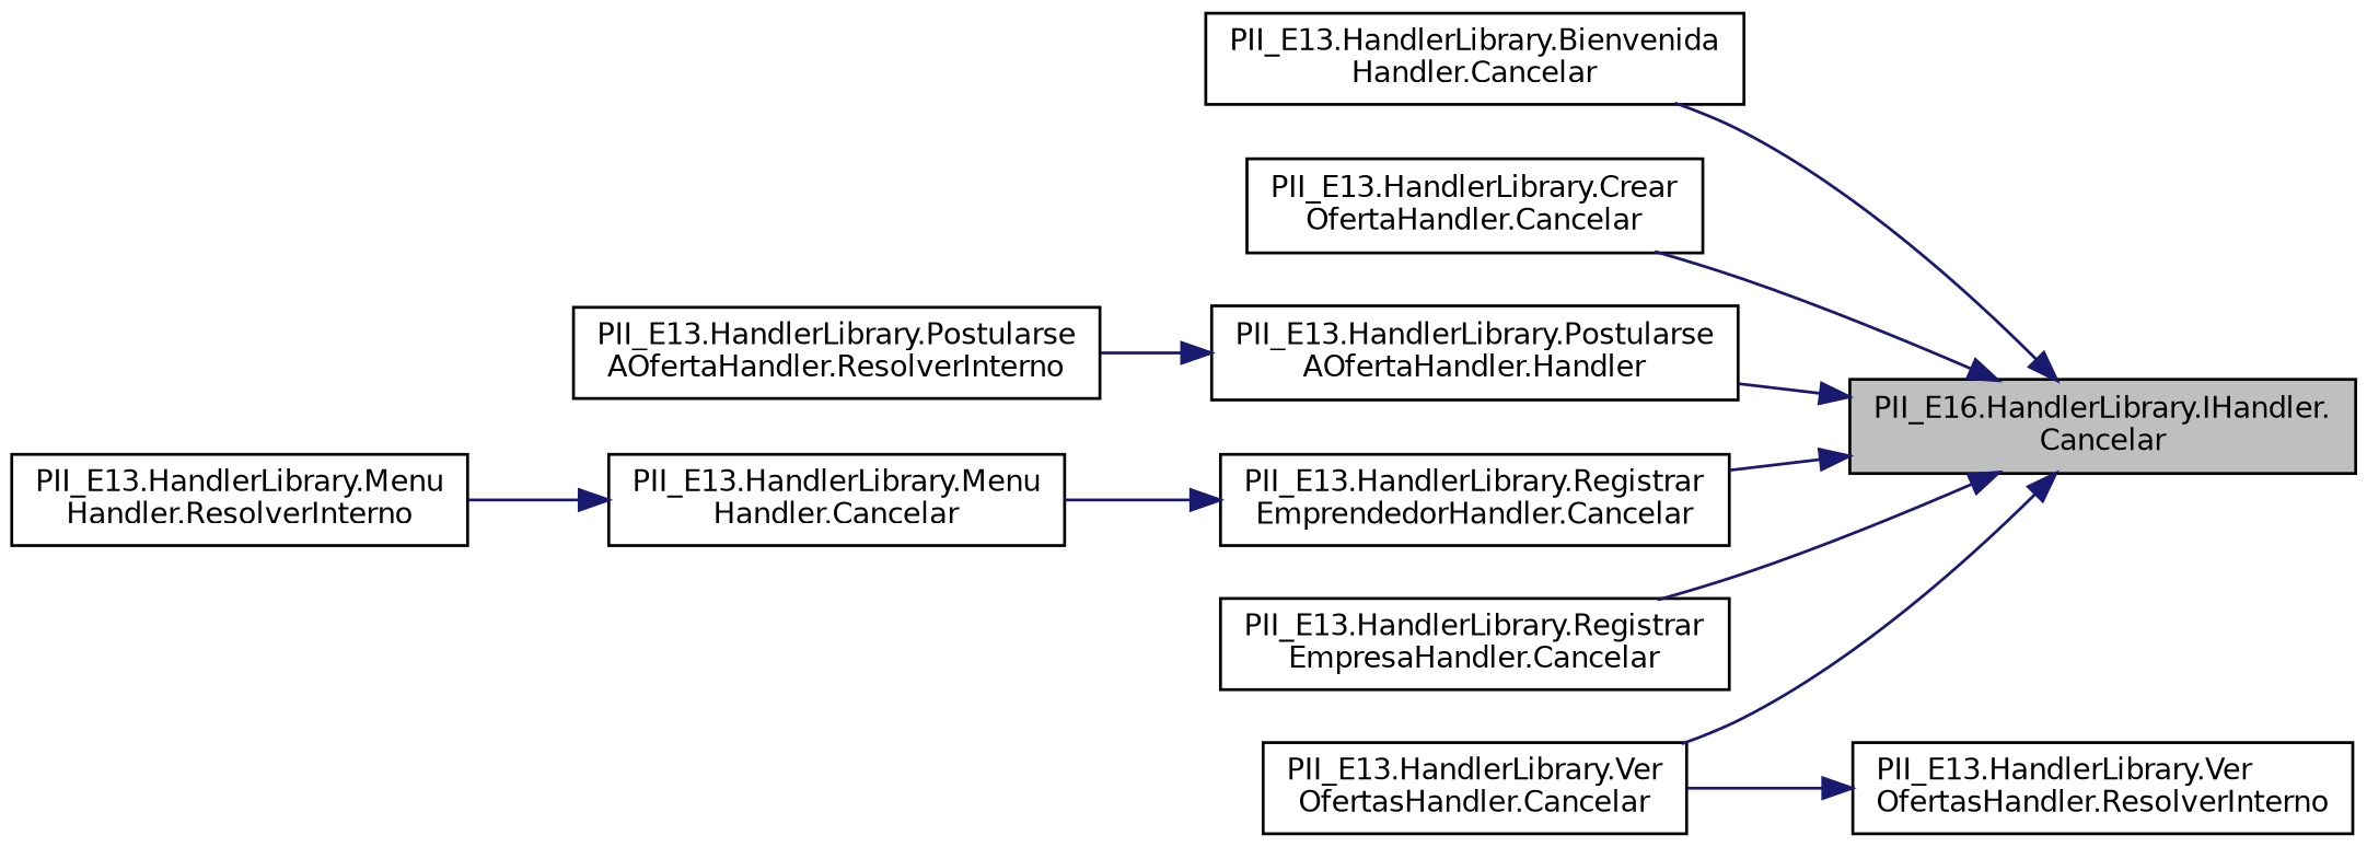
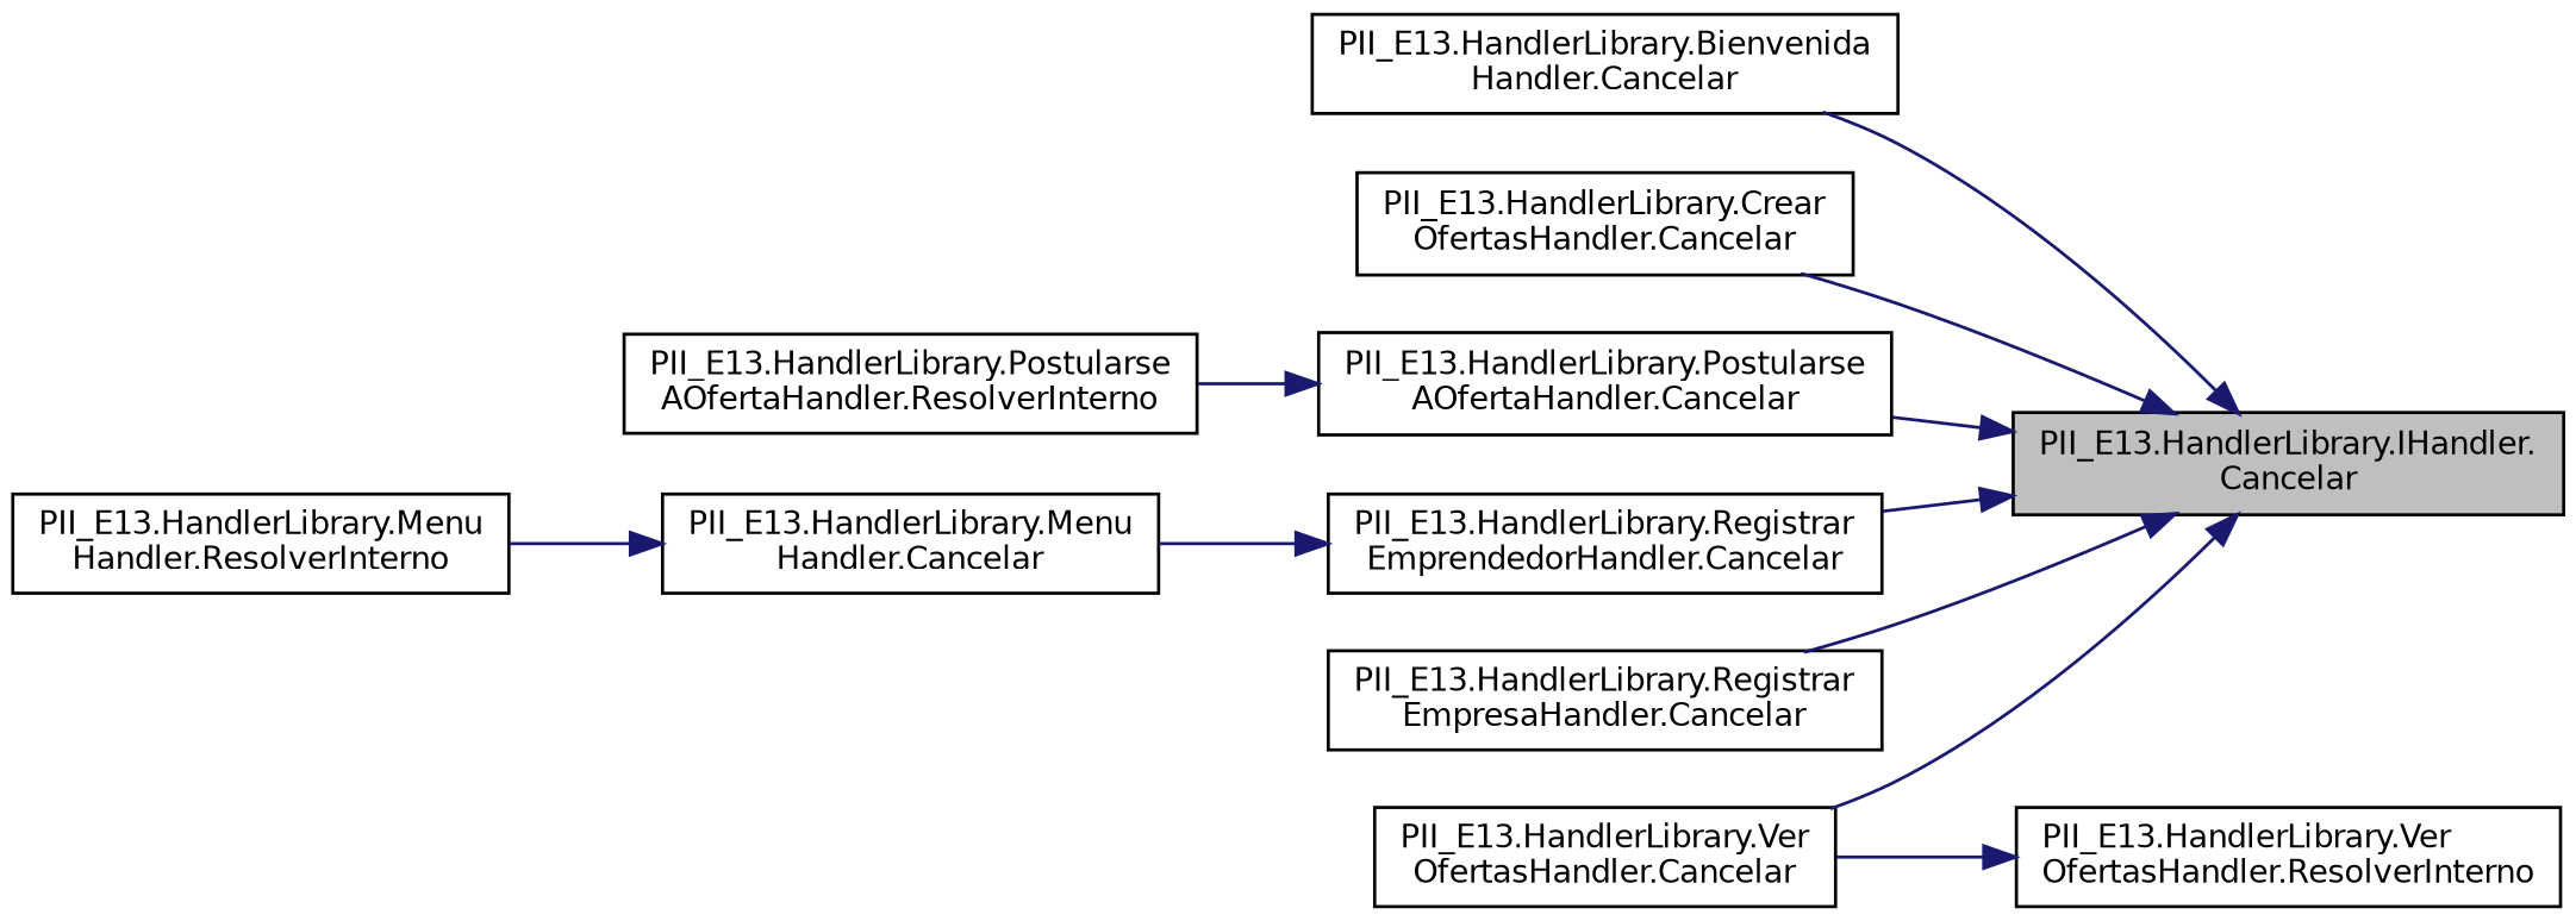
  digraph {
    rankdir=RL
    node [color=black fillcolor=white fontname=Helvetica fontsize=10 shape=record style=filled]
    edge [color=midnightblue dir=back fontname=Helvetica fontsize=10 labelfontname=Helvetica labelfontsize=10 style=solid]
-   n1 [fillcolor=grey75 fontcolor=black height=0.2 label="PII_E16.HandlerLibrary.IHandler.\lCancelar" width=0.4]
+   n1 [fillcolor=grey75 fontcolor=black height=0.2 label="PII_E13.HandlerLibrary.IHandler.\lCancelar" width=0.4]
    n2 [height=0.2 label="PII_E13.HandlerLibrary.Bienvenida\lHandler.Cancelar" width=0.4]
-   n3 [height=0.2 label="PII_E13.HandlerLibrary.Crear\lOfertaHandler.Cancelar" width=0.4]
-   n4 [height=0.2 label="PII_E13.HandlerLibrary.Postularse\lAOfertaHandler.Handler" width=0.4]
+   n3 [height=0.2 label="PII_E13.HandlerLibrary.Crear\lOfertasHandler.Cancelar" width=0.4]
+   n4 [height=0.2 label="PII_E13.HandlerLibrary.Postularse\lAOfertaHandler.Cancelar" width=0.4]
    n5 [height=0.2 label="PII_E13.HandlerLibrary.Registrar\lEmprendedorHandler.Cancelar" width=0.4]
    n6 [height=0.2 label="PII_E13.HandlerLibrary.Registrar\lEmpresaHandler.Cancelar" width=0.4]
    n7 [height=0.2 label="PII_E13.HandlerLibrary.Ver\lOfertasHandler.Cancelar" width=0.4]
    n8 [height=0.2 label="PII_E13.HandlerLibrary.Menu\lHandler.Cancelar" width=0.4]
    n9 [height=0.2 label="PII_E13.HandlerLibrary.Menu\lHandler.ResolverInterno" width=0.4]
    n10 [height=0.2 label="PII_E13.HandlerLibrary.Postularse\lAOfertaHandler.ResolverInterno" width=0.4]
    n11 [height=0.2 label="PII_E13.HandlerLibrary.Ver\lOfertasHandler.ResolverInterno" width=0.4]
    n1 -> n2
    n1 -> n3
    n1 -> n4
    n1 -> n5
    n1 -> n6
    n1 -> n7
    n4 -> n10
    n5 -> n8
    n8 -> n9
    n11 -> n7
  }
